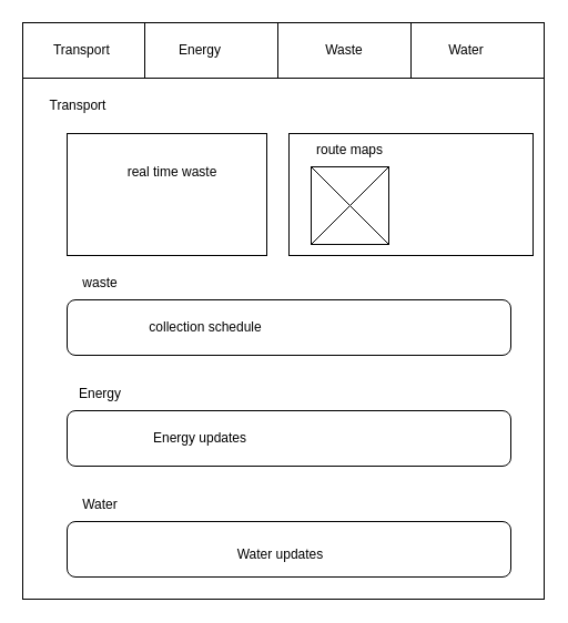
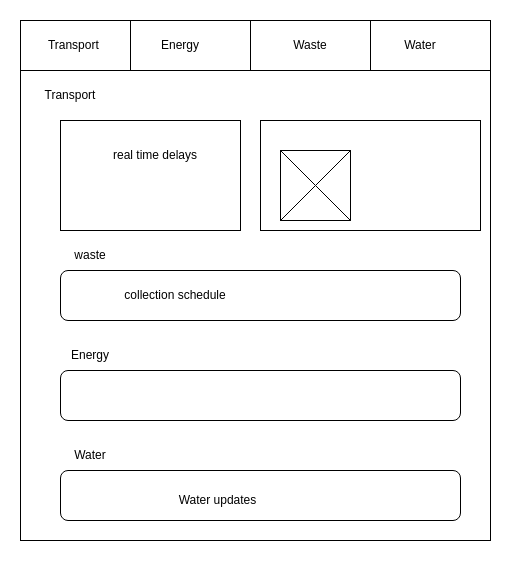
  <mxCell id="0" />
  <mxCell id="1" parent="0" />
  <mxCell id="2" value="" style="rounded=0;whiteSpace=wrap;html=1;" vertex="1" parent="1"><mxGeometry x="20" y="20" width="470" height="520" as="geometry" /></mxCell>
  <mxCell id="3" value="" style="rounded=0;whiteSpace=wrap;html=1;" vertex="1" parent="1"><mxGeometry x="20" y="20" width="110" height="50" as="geometry" /></mxCell>
  <mxCell id="4" value="" style="rounded=0;whiteSpace=wrap;html=1;" vertex="1" parent="1"><mxGeometry x="130" y="20" width="120" height="50" as="geometry" /></mxCell>
  <mxCell id="5" value="" style="rounded=0;whiteSpace=wrap;html=1;" vertex="1" parent="1"><mxGeometry x="250" y="20" width="120" height="50" as="geometry" /></mxCell>
  <mxCell id="6" value="" style="rounded=0;whiteSpace=wrap;html=1;" vertex="1" parent="1"><mxGeometry x="370" y="20" width="120" height="50" as="geometry" /></mxCell>
  <mxCell id="7" value="" style="rounded=0;whiteSpace=wrap;html=1;" vertex="1" parent="1"><mxGeometry x="60" y="120" width="180" height="110" as="geometry" /></mxCell>
  <mxCell id="8" value="" style="rounded=0;whiteSpace=wrap;html=1;" vertex="1" parent="1"><mxGeometry x="260" y="120" width="220" height="110" as="geometry" /></mxCell>
  <mxCell id="9" value="" style="whiteSpace=wrap;html=1;aspect=fixed;" vertex="1" parent="1"><mxGeometry x="280" y="150" width="70" height="70" as="geometry" /></mxCell>
  <mxCell id="10" value="" style="shape=collate;whiteSpace=wrap;html=1;" vertex="1" parent="1"><mxGeometry x="280" y="150" width="70" height="70" as="geometry" /></mxCell>
- <mxCell id="11" value="route maps" style="text;html=1;strokeColor=none;fillColor=none;align=center;verticalAlign=middle;whiteSpace=wrap;rounded=0;" vertex="1" parent="1"><mxGeometry x="280" y="120" width="70" height="30" as="geometry" /></mxCell>
- <mxCell id="12" value="real time waste" style="text;html=1;strokeColor=none;fillColor=none;align=center;verticalAlign=middle;whiteSpace=wrap;rounded=0;" vertex="1" parent="1"><mxGeometry x="90" y="140" width="130" height="30" as="geometry" /></mxCell>
+ <mxCell id="12" value="real time delays" style="text;html=1;strokeColor=none;fillColor=none;align=center;verticalAlign=middle;whiteSpace=wrap;rounded=0;" vertex="1" parent="1"><mxGeometry x="90" y="140" width="130" height="30" as="geometry" /></mxCell>
  <mxCell id="13" value="Transport" style="text;html=1;strokeColor=none;fillColor=none;align=center;verticalAlign=middle;whiteSpace=wrap;rounded=0;" vertex="1" parent="1"><mxGeometry x="40" y="80" width="60" height="30" as="geometry" /></mxCell>
  <mxCell id="14" value="Transport&amp;nbsp;" style="text;html=1;strokeColor=none;fillColor=none;align=center;verticalAlign=middle;whiteSpace=wrap;rounded=0;" vertex="1" parent="1"><mxGeometry x="45" y="30" width="60" height="30" as="geometry" /></mxCell>
  <mxCell id="15" value="Energy" style="text;html=1;strokeColor=none;fillColor=none;align=center;verticalAlign=middle;whiteSpace=wrap;rounded=0;" vertex="1" parent="1"><mxGeometry x="150" y="30" width="60" height="30" as="geometry" /></mxCell>
  <mxCell id="16" value="Waste" style="text;html=1;strokeColor=none;fillColor=none;align=center;verticalAlign=middle;whiteSpace=wrap;rounded=0;" vertex="1" parent="1"><mxGeometry x="280" y="30" width="60" height="30" as="geometry" /></mxCell>
  <mxCell id="17" value="Water" style="text;html=1;strokeColor=none;fillColor=none;align=center;verticalAlign=middle;whiteSpace=wrap;rounded=0;" vertex="1" parent="1"><mxGeometry x="390" y="30" width="60" height="30" as="geometry" /></mxCell>
  <mxCell id="18" value="" style="rounded=1;whiteSpace=wrap;html=1;" vertex="1" parent="1"><mxGeometry x="60" y="270" width="400" height="50" as="geometry" /></mxCell>
  <mxCell id="19" value="" style="rounded=1;whiteSpace=wrap;html=1;" vertex="1" parent="1"><mxGeometry x="60" y="470" width="400" height="50" as="geometry" /></mxCell>
  <mxCell id="20" value="" style="rounded=1;whiteSpace=wrap;html=1;" vertex="1" parent="1"><mxGeometry x="60" y="370" width="400" height="50" as="geometry" /></mxCell>
  <mxCell id="21" value="waste" style="text;html=1;strokeColor=none;fillColor=none;align=center;verticalAlign=middle;whiteSpace=wrap;rounded=0;" vertex="1" parent="1"><mxGeometry x="60" y="240" width="60" height="30" as="geometry" /></mxCell>
  <mxCell id="22" value="Energy" style="text;html=1;strokeColor=none;fillColor=none;align=center;verticalAlign=middle;whiteSpace=wrap;rounded=0;" vertex="1" parent="1"><mxGeometry x="60" y="340" width="60" height="30" as="geometry" /></mxCell>
  <mxCell id="23" value="Water" style="text;html=1;strokeColor=none;fillColor=none;align=center;verticalAlign=middle;whiteSpace=wrap;rounded=0;" vertex="1" parent="1"><mxGeometry x="60" y="440" width="60" height="30" as="geometry" /></mxCell>
- <mxCell id="24" value="collection schedule" style="text;html=1;strokeColor=none;fillColor=none;align=center;verticalAlign=middle;whiteSpace=wrap;rounded=0;" vertex="1" parent="1"><mxGeometry x="100" y="280" width="170" height="30" as="geometry" /></mxCell>
- <mxCell id="25" value="Energy updates" style="text;html=1;strokeColor=none;fillColor=none;align=center;verticalAlign=middle;whiteSpace=wrap;rounded=0;" vertex="1" parent="1"><mxGeometry x="80" y="380" width="200" height="30" as="geometry" /></mxCell>
- <mxCell id="26" value="Water updates" style="text;html=1;strokeColor=none;fillColor=none;align=center;verticalAlign=middle;whiteSpace=wrap;rounded=0;" vertex="1" parent="1"><mxGeometry x="140" y="485" width="225" height="30" as="geometry" /></mxCell>
+ <mxCell id="24" value="collection schedule" style="text;html=1;strokeColor=none;fillColor=none;align=center;verticalAlign=middle;whiteSpace=wrap;rounded=0;" vertex="1" parent="1"><mxGeometry x="90" y="280" width="170" height="30" as="geometry" /></mxCell>
+ <mxCell id="26" value="Water updates" style="text;html=1;strokeColor=none;fillColor=none;align=center;verticalAlign=middle;whiteSpace=wrap;rounded=0;" vertex="1" parent="1"><mxGeometry x="105" y="485" width="225" height="30" as="geometry" /></mxCell>
